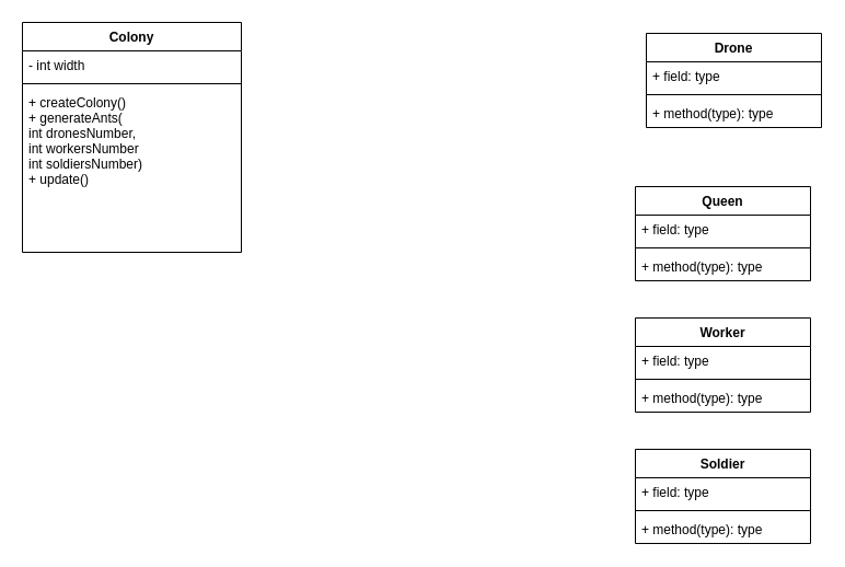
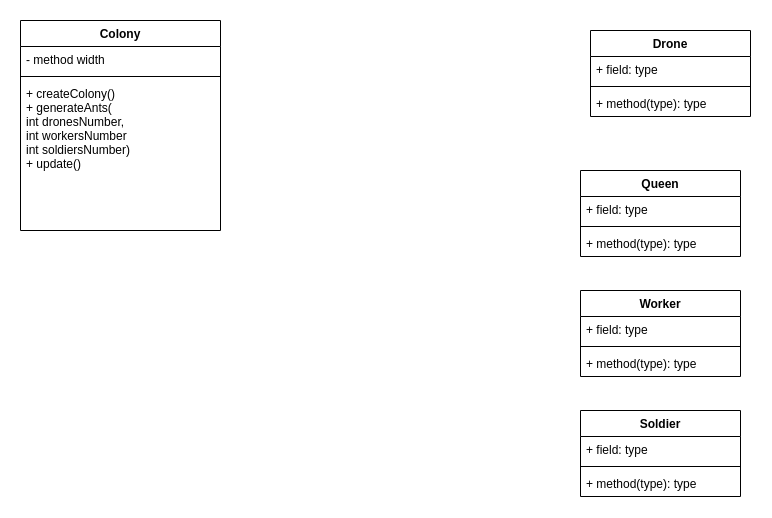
  <mxCell id="0" />
  <mxCell id="1" parent="0" />
  <mxCell id="2" value="Queen" style="swimlane;fontStyle=1;align=center;verticalAlign=top;childLayout=stackLayout;horizontal=1;startSize=26;horizontalStack=0;resizeParent=1;resizeParentMax=0;resizeLast=0;collapsible=1;marginBottom=0;hachureGap=4;pointerEvents=0;" vertex="1" parent="1"><mxGeometry x="580" y="170" width="160" height="86" as="geometry" /></mxCell>
  <mxCell id="3" value="+ field: type" style="text;strokeColor=none;fillColor=none;align=left;verticalAlign=top;spacingLeft=4;spacingRight=4;overflow=hidden;rotatable=0;points=[[0,0.5],[1,0.5]];portConstraint=eastwest;" vertex="1" parent="2"><mxGeometry y="26" width="160" height="26" as="geometry" /></mxCell>
  <mxCell id="4" value="" style="line;strokeWidth=1;fillColor=none;align=left;verticalAlign=middle;spacingTop=-1;spacingLeft=3;spacingRight=3;rotatable=0;labelPosition=right;points=[];portConstraint=eastwest;" vertex="1" parent="2"><mxGeometry y="52" width="160" height="8" as="geometry" /></mxCell>
  <mxCell id="5" value="+ method(type): type" style="text;strokeColor=none;fillColor=none;align=left;verticalAlign=top;spacingLeft=4;spacingRight=4;overflow=hidden;rotatable=0;points=[[0,0.5],[1,0.5]];portConstraint=eastwest;" vertex="1" parent="2"><mxGeometry y="60" width="160" height="26" as="geometry" /></mxCell>
  <mxCell id="6" value="Soldier" style="swimlane;fontStyle=1;align=center;verticalAlign=top;childLayout=stackLayout;horizontal=1;startSize=26;horizontalStack=0;resizeParent=1;resizeParentMax=0;resizeLast=0;collapsible=1;marginBottom=0;hachureGap=4;pointerEvents=0;" vertex="1" parent="1"><mxGeometry x="580" y="410" width="160" height="86" as="geometry" /></mxCell>
  <mxCell id="7" value="+ field: type" style="text;strokeColor=none;fillColor=none;align=left;verticalAlign=top;spacingLeft=4;spacingRight=4;overflow=hidden;rotatable=0;points=[[0,0.5],[1,0.5]];portConstraint=eastwest;" vertex="1" parent="6"><mxGeometry y="26" width="160" height="26" as="geometry" /></mxCell>
  <mxCell id="8" value="" style="line;strokeWidth=1;fillColor=none;align=left;verticalAlign=middle;spacingTop=-1;spacingLeft=3;spacingRight=3;rotatable=0;labelPosition=right;points=[];portConstraint=eastwest;" vertex="1" parent="6"><mxGeometry y="52" width="160" height="8" as="geometry" /></mxCell>
  <mxCell id="9" value="+ method(type): type" style="text;strokeColor=none;fillColor=none;align=left;verticalAlign=top;spacingLeft=4;spacingRight=4;overflow=hidden;rotatable=0;points=[[0,0.5],[1,0.5]];portConstraint=eastwest;" vertex="1" parent="6"><mxGeometry y="60" width="160" height="26" as="geometry" /></mxCell>
  <mxCell id="10" value="Worker" style="swimlane;fontStyle=1;align=center;verticalAlign=top;childLayout=stackLayout;horizontal=1;startSize=26;horizontalStack=0;resizeParent=1;resizeParentMax=0;resizeLast=0;collapsible=1;marginBottom=0;hachureGap=4;pointerEvents=0;" vertex="1" parent="1"><mxGeometry x="580" y="290" width="160" height="86" as="geometry" /></mxCell>
  <mxCell id="11" value="+ field: type" style="text;strokeColor=none;fillColor=none;align=left;verticalAlign=top;spacingLeft=4;spacingRight=4;overflow=hidden;rotatable=0;points=[[0,0.5],[1,0.5]];portConstraint=eastwest;" vertex="1" parent="10"><mxGeometry y="26" width="160" height="26" as="geometry" /></mxCell>
  <mxCell id="12" value="" style="line;strokeWidth=1;fillColor=none;align=left;verticalAlign=middle;spacingTop=-1;spacingLeft=3;spacingRight=3;rotatable=0;labelPosition=right;points=[];portConstraint=eastwest;" vertex="1" parent="10"><mxGeometry y="52" width="160" height="8" as="geometry" /></mxCell>
  <mxCell id="13" value="+ method(type): type" style="text;strokeColor=none;fillColor=none;align=left;verticalAlign=top;spacingLeft=4;spacingRight=4;overflow=hidden;rotatable=0;points=[[0,0.5],[1,0.5]];portConstraint=eastwest;" vertex="1" parent="10"><mxGeometry y="60" width="160" height="26" as="geometry" /></mxCell>
  <mxCell id="14" value="Drone" style="swimlane;fontStyle=1;align=center;verticalAlign=top;childLayout=stackLayout;horizontal=1;startSize=26;horizontalStack=0;resizeParent=1;resizeParentMax=0;resizeLast=0;collapsible=1;marginBottom=0;hachureGap=4;pointerEvents=0;" vertex="1" parent="1"><mxGeometry x="590" y="30" width="160" height="86" as="geometry" /></mxCell>
  <mxCell id="15" value="+ field: type" style="text;strokeColor=none;fillColor=none;align=left;verticalAlign=top;spacingLeft=4;spacingRight=4;overflow=hidden;rotatable=0;points=[[0,0.5],[1,0.5]];portConstraint=eastwest;" vertex="1" parent="14"><mxGeometry y="26" width="160" height="26" as="geometry" /></mxCell>
  <mxCell id="16" value="" style="line;strokeWidth=1;fillColor=none;align=left;verticalAlign=middle;spacingTop=-1;spacingLeft=3;spacingRight=3;rotatable=0;labelPosition=right;points=[];portConstraint=eastwest;" vertex="1" parent="14"><mxGeometry y="52" width="160" height="8" as="geometry" /></mxCell>
  <mxCell id="17" value="+ method(type): type" style="text;strokeColor=none;fillColor=none;align=left;verticalAlign=top;spacingLeft=4;spacingRight=4;overflow=hidden;rotatable=0;points=[[0,0.5],[1,0.5]];portConstraint=eastwest;" vertex="1" parent="14"><mxGeometry y="60" width="160" height="26" as="geometry" /></mxCell>
  <mxCell id="18" value="Colony" style="swimlane;fontStyle=1;align=center;verticalAlign=top;childLayout=stackLayout;horizontal=1;startSize=26;horizontalStack=0;resizeParent=1;resizeParentMax=0;resizeLast=0;collapsible=1;marginBottom=0;hachureGap=4;pointerEvents=0;" vertex="1" parent="1"><mxGeometry x="20" y="20" width="200" height="210" as="geometry" /></mxCell>
- <mxCell id="19" value="- int width" style="text;strokeColor=none;fillColor=none;align=left;verticalAlign=top;spacingLeft=4;spacingRight=4;overflow=hidden;rotatable=0;points=[[0,0.5],[1,0.5]];portConstraint=eastwest;" vertex="1" parent="18"><mxGeometry y="26" width="200" height="26" as="geometry" /></mxCell>
+ <mxCell id="19" value="- method width" style="text;strokeColor=none;fillColor=none;align=left;verticalAlign=top;spacingLeft=4;spacingRight=4;overflow=hidden;rotatable=0;points=[[0,0.5],[1,0.5]];portConstraint=eastwest;" vertex="1" parent="18"><mxGeometry y="26" width="200" height="26" as="geometry" /></mxCell>
  <mxCell id="20" value="" style="line;strokeWidth=1;fillColor=none;align=left;verticalAlign=middle;spacingTop=-1;spacingLeft=3;spacingRight=3;rotatable=0;labelPosition=right;points=[];portConstraint=eastwest;" vertex="1" parent="18"><mxGeometry y="52" width="200" height="8" as="geometry" /></mxCell>
  <mxCell id="21" value="+ createColony()&#10;+ generateAnts(&#10;int dronesNumber,&#10;int workersNumber&#10;int soldiersNumber)&#10;+ update()" style="text;strokeColor=none;fillColor=none;align=left;verticalAlign=top;spacingLeft=4;spacingRight=4;overflow=hidden;rotatable=0;points=[[0,0.5],[1,0.5]];portConstraint=eastwest;" vertex="1" parent="18"><mxGeometry y="60" width="200" height="150" as="geometry" /></mxCell>
